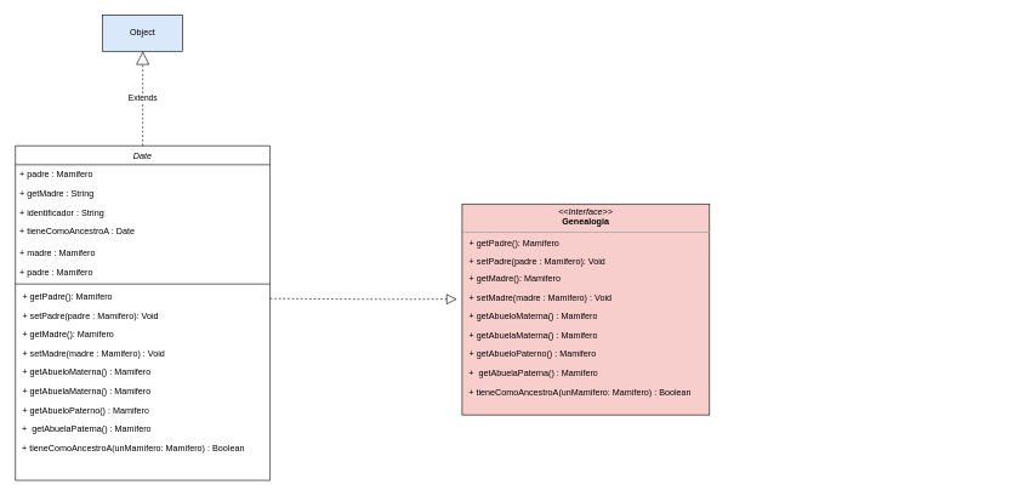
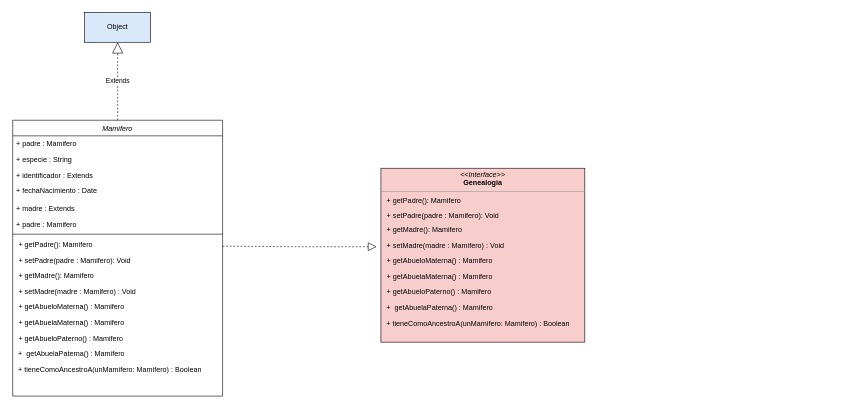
  <mxCell id="0" />
  <mxCell id="1" parent="0" />
- <mxCell id="2" value="Date" style="swimlane;fontStyle=2;align=center;verticalAlign=top;childLayout=stackLayout;horizontal=1;startSize=26;horizontalStack=0;resizeParent=1;resizeLast=0;collapsible=1;marginBottom=0;rounded=0;shadow=0;strokeWidth=1;" parent="1" vertex="1"><mxGeometry x="20" y="200" width="350" height="460" as="geometry"><mxRectangle x="220" y="120" width="160" height="26" as="alternateBounds" /></mxGeometry></mxCell>
+ <mxCell id="2" value="Mamifero" style="swimlane;fontStyle=2;align=center;verticalAlign=top;childLayout=stackLayout;horizontal=1;startSize=26;horizontalStack=0;resizeParent=1;resizeLast=0;collapsible=1;marginBottom=0;rounded=0;shadow=0;strokeWidth=1;" parent="1" vertex="1"><mxGeometry x="20" y="200" width="350" height="460" as="geometry"><mxRectangle x="220" y="120" width="160" height="26" as="alternateBounds" /></mxGeometry></mxCell>
  <mxCell id="3" value="+ padre : Mamifero" style="text;align=left;verticalAlign=top;spacingLeft=4;spacingRight=4;overflow=hidden;rotatable=0;points=[[0,0.5],[1,0.5]];portConstraint=eastwest;rounded=0;shadow=0;html=0;" vertex="1" parent="2"><mxGeometry y="26" width="350" height="26" as="geometry" /></mxCell>
- <mxCell id="4" value="+ getMadre : String" style="text;align=left;verticalAlign=top;spacingLeft=4;spacingRight=4;overflow=hidden;rotatable=0;points=[[0,0.5],[1,0.5]];portConstraint=eastwest;rounded=0;shadow=0;html=0;" parent="2" vertex="1"><mxGeometry y="52" width="350" height="26" as="geometry" /></mxCell>
- <mxCell id="5" value="+ identificador : String" style="text;align=left;verticalAlign=top;spacingLeft=4;spacingRight=4;overflow=hidden;rotatable=0;points=[[0,0.5],[1,0.5]];portConstraint=eastwest;" parent="2" vertex="1"><mxGeometry y="78" width="350" height="26" as="geometry" /></mxCell>
- <mxCell id="6" value="+ tieneComoAncestroA : Date" style="text;align=left;verticalAlign=top;spacingLeft=4;spacingRight=4;overflow=hidden;rotatable=0;points=[[0,0.5],[1,0.5]];portConstraint=eastwest;" parent="2" vertex="1"><mxGeometry y="104" width="350" height="30" as="geometry" /></mxCell>
- <mxCell id="7" value="+ madre : Mamifero" style="text;align=left;verticalAlign=top;spacingLeft=4;spacingRight=4;overflow=hidden;rotatable=0;points=[[0,0.5],[1,0.5]];portConstraint=eastwest;rounded=0;shadow=0;html=0;" vertex="1" parent="2"><mxGeometry y="134" width="350" height="26" as="geometry" /></mxCell>
+ <mxCell id="4" value="+ especie : String" style="text;align=left;verticalAlign=top;spacingLeft=4;spacingRight=4;overflow=hidden;rotatable=0;points=[[0,0.5],[1,0.5]];portConstraint=eastwest;rounded=0;shadow=0;html=0;" parent="2" vertex="1"><mxGeometry y="52" width="350" height="26" as="geometry" /></mxCell>
+ <mxCell id="5" value="+ identificador : Extends" style="text;align=left;verticalAlign=top;spacingLeft=4;spacingRight=4;overflow=hidden;rotatable=0;points=[[0,0.5],[1,0.5]];portConstraint=eastwest;" parent="2" vertex="1"><mxGeometry y="78" width="350" height="26" as="geometry" /></mxCell>
+ <mxCell id="6" value="+ fechaNacimiento : Date" style="text;align=left;verticalAlign=top;spacingLeft=4;spacingRight=4;overflow=hidden;rotatable=0;points=[[0,0.5],[1,0.5]];portConstraint=eastwest;" parent="2" vertex="1"><mxGeometry y="104" width="350" height="30" as="geometry" /></mxCell>
+ <mxCell id="7" value="+ madre : Extends" style="text;align=left;verticalAlign=top;spacingLeft=4;spacingRight=4;overflow=hidden;rotatable=0;points=[[0,0.5],[1,0.5]];portConstraint=eastwest;rounded=0;shadow=0;html=0;" vertex="1" parent="2"><mxGeometry y="134" width="350" height="26" as="geometry" /></mxCell>
  <mxCell id="8" value="+ padre : Mamifero&#10;" style="text;align=left;verticalAlign=top;spacingLeft=4;spacingRight=4;overflow=hidden;rotatable=0;points=[[0,0.5],[1,0.5]];portConstraint=eastwest;rounded=0;shadow=0;html=0;" vertex="1" parent="2"><mxGeometry y="160" width="350" height="26" as="geometry" /></mxCell>
  <mxCell id="9" value="" style="line;html=1;strokeWidth=1;align=left;verticalAlign=middle;spacingTop=-1;spacingLeft=3;spacingRight=3;rotatable=0;labelPosition=right;points=[];portConstraint=eastwest;" parent="2" vertex="1"><mxGeometry y="186" width="350" height="8" as="geometry" /></mxCell>
  <mxCell id="10" value="&lt;p style=&quot;border-color: var(--border-color); margin: 0px 0px 0px 4px;&quot;&gt;+ getPadre(): Mamifero&lt;br style=&quot;border-color: var(--border-color);&quot;&gt;&lt;/p&gt;&lt;div&gt;&lt;br&gt;&lt;/div&gt;" style="text;strokeColor=none;fillColor=none;align=left;verticalAlign=top;spacingLeft=4;spacingRight=4;overflow=hidden;rotatable=0;points=[[0,0.5],[1,0.5]];portConstraint=eastwest;whiteSpace=wrap;html=1;" vertex="1" parent="2"><mxGeometry y="194" width="350" height="26" as="geometry" /></mxCell>
  <mxCell id="11" value="&lt;p style=&quot;border-color: var(--border-color); margin: 0px 0px 0px 4px;&quot;&gt;+ setPadre(padre : Mamifero): Void&lt;/p&gt;" style="text;strokeColor=none;fillColor=none;align=left;verticalAlign=top;spacingLeft=4;spacingRight=4;overflow=hidden;rotatable=0;points=[[0,0.5],[1,0.5]];portConstraint=eastwest;whiteSpace=wrap;html=1;" vertex="1" parent="2"><mxGeometry y="220" width="350" height="26" as="geometry" /></mxCell>
  <mxCell id="12" value="&lt;p style=&quot;border-color: var(--border-color); margin: 0px 0px 0px 4px;&quot;&gt;+ getMadre(): Mamifero&lt;/p&gt;" style="text;strokeColor=none;fillColor=none;align=left;verticalAlign=top;spacingLeft=4;spacingRight=4;overflow=hidden;rotatable=0;points=[[0,0.5],[1,0.5]];portConstraint=eastwest;whiteSpace=wrap;html=1;" vertex="1" parent="2"><mxGeometry y="246" width="350" height="26" as="geometry" /></mxCell>
  <mxCell id="13" value="&lt;p style=&quot;border-color: var(--border-color); margin: 0px 0px 0px 4px;&quot;&gt;+ setMadre(madre : Mamifero) : Void&lt;/p&gt;&lt;div&gt;&lt;br&gt;&lt;/div&gt;" style="text;strokeColor=none;fillColor=none;align=left;verticalAlign=top;spacingLeft=4;spacingRight=4;overflow=hidden;rotatable=0;points=[[0,0.5],[1,0.5]];portConstraint=eastwest;whiteSpace=wrap;html=1;" vertex="1" parent="2"><mxGeometry y="272" width="350" height="26" as="geometry" /></mxCell>
  <mxCell id="14" value="&lt;p style=&quot;border-color: var(--border-color); margin: 0px 0px 0px 4px;&quot;&gt;+ getAbueloMaterna() : Mamifero&lt;br style=&quot;border-color: var(--border-color);&quot;&gt;&lt;/p&gt;&lt;div&gt;&lt;br&gt;&lt;/div&gt;" style="text;strokeColor=none;fillColor=none;align=left;verticalAlign=top;spacingLeft=4;spacingRight=4;overflow=hidden;rotatable=0;points=[[0,0.5],[1,0.5]];portConstraint=eastwest;whiteSpace=wrap;html=1;" vertex="1" parent="2"><mxGeometry y="298" width="350" height="26" as="geometry" /></mxCell>
  <mxCell id="15" value="&lt;p style=&quot;border-color: var(--border-color); margin: 0px 0px 0px 4px;&quot;&gt;+ getAbuelaMaterna() : Mamifero&lt;br style=&quot;border-color: var(--border-color);&quot;&gt;&lt;/p&gt;&lt;div&gt;&lt;br&gt;&lt;/div&gt;" style="text;strokeColor=none;fillColor=none;align=left;verticalAlign=top;spacingLeft=4;spacingRight=4;overflow=hidden;rotatable=0;points=[[0,0.5],[1,0.5]];portConstraint=eastwest;whiteSpace=wrap;html=1;" vertex="1" parent="2"><mxGeometry y="324" width="350" height="26" as="geometry" /></mxCell>
  <mxCell id="16" value="&lt;p style=&quot;border-color: var(--border-color); margin: 0px 0px 0px 4px;&quot;&gt;+ getAbueloPaterno() : Mamifero&lt;/p&gt;&lt;div&gt;&lt;br&gt;&lt;/div&gt;" style="text;strokeColor=none;fillColor=none;align=left;verticalAlign=top;spacingLeft=4;spacingRight=4;overflow=hidden;rotatable=0;points=[[0,0.5],[1,0.5]];portConstraint=eastwest;whiteSpace=wrap;html=1;" vertex="1" parent="2"><mxGeometry y="350" width="350" height="26" as="geometry" /></mxCell>
  <mxCell id="17" value="&amp;nbsp;+ &amp;nbsp;getAbuelaPaterna() : Mamifero" style="text;strokeColor=none;fillColor=none;align=left;verticalAlign=top;spacingLeft=4;spacingRight=4;overflow=hidden;rotatable=0;points=[[0,0.5],[1,0.5]];portConstraint=eastwest;whiteSpace=wrap;html=1;" vertex="1" parent="2"><mxGeometry y="376" width="350" height="26" as="geometry" /></mxCell>
  <mxCell id="18" value="&amp;nbsp;+ tieneComoAncestroA(unMamifero: Mamifero) : Boolean" style="text;strokeColor=none;fillColor=none;align=left;verticalAlign=top;spacingLeft=4;spacingRight=4;overflow=hidden;rotatable=0;points=[[0,0.5],[1,0.5]];portConstraint=eastwest;whiteSpace=wrap;html=1;" vertex="1" parent="2"><mxGeometry y="402" width="350" height="26" as="geometry" /></mxCell>
  <mxCell id="19" value="" style="group" vertex="1" connectable="0" parent="1"><mxGeometry x="634" y="280" width="750" height="315" as="geometry" /></mxCell>
  <mxCell id="20" value="&lt;p style=&quot;margin:0px;margin-top:4px;text-align:center;&quot;&gt;&lt;i&gt;&amp;lt;&amp;lt;Interface&amp;gt;&amp;gt;&lt;/i&gt;&lt;br&gt;&lt;b&gt;Genealogia&lt;/b&gt;&lt;/p&gt;&lt;hr size=&quot;1&quot;&gt;&lt;p style=&quot;margin:0px;margin-left:4px;&quot;&gt;&lt;br&gt;&lt;/p&gt;" style="verticalAlign=top;align=left;overflow=fill;fontSize=12;fontFamily=Helvetica;html=1;whiteSpace=wrap;fillColor=#f8cecc;" vertex="1" parent="19"><mxGeometry width="340" height="290" as="geometry" /></mxCell>
  <mxCell id="21" value="&lt;p style=&quot;border-color: var(--border-color); margin: 0px 0px 0px 4px;&quot;&gt;+ getAbuelaMaterna() : Mamifero&lt;br style=&quot;border-color: var(--border-color);&quot;&gt;&lt;/p&gt;&lt;div&gt;&lt;br&gt;&lt;/div&gt;" style="text;strokeColor=none;fillColor=none;align=left;verticalAlign=top;spacingLeft=4;spacingRight=4;overflow=hidden;rotatable=0;points=[[0,0.5],[1,0.5]];portConstraint=eastwest;whiteSpace=wrap;html=1;" vertex="1" parent="19"><mxGeometry y="167" width="210" height="26" as="geometry" /></mxCell>
  <mxCell id="22" value="&lt;p style=&quot;border-color: var(--border-color); margin: 0px 0px 0px 4px;&quot;&gt;+ getAbueloPaterno() : Mamifero&lt;/p&gt;&lt;div&gt;&lt;br&gt;&lt;/div&gt;" style="text;strokeColor=none;fillColor=none;align=left;verticalAlign=top;spacingLeft=4;spacingRight=4;overflow=hidden;rotatable=0;points=[[0,0.5],[1,0.5]];portConstraint=eastwest;whiteSpace=wrap;html=1;" vertex="1" parent="19"><mxGeometry y="193" width="200" height="26" as="geometry" /></mxCell>
  <mxCell id="23" value="&amp;nbsp;+ &amp;nbsp;getAbuelaPaterna() : Mamifero" style="text;strokeColor=none;fillColor=none;align=left;verticalAlign=top;spacingLeft=4;spacingRight=4;overflow=hidden;rotatable=0;points=[[0,0.5],[1,0.5]];portConstraint=eastwest;whiteSpace=wrap;html=1;" vertex="1" parent="19"><mxGeometry y="219" width="210" height="26" as="geometry" /></mxCell>
  <mxCell id="24" value="&lt;p style=&quot;border-color: var(--border-color); margin: 0px 0px 0px 4px;&quot;&gt;+ getPadre(): Mamifero&lt;br style=&quot;border-color: var(--border-color);&quot;&gt;&lt;/p&gt;&lt;div&gt;&lt;br&gt;&lt;/div&gt;" style="text;strokeColor=none;fillColor=none;align=left;verticalAlign=top;spacingLeft=4;spacingRight=4;overflow=hidden;rotatable=0;points=[[0,0.5],[1,0.5]];portConstraint=eastwest;whiteSpace=wrap;html=1;" vertex="1" parent="19"><mxGeometry y="40" width="310" height="26" as="geometry" /></mxCell>
  <mxCell id="25" value="&lt;p style=&quot;border-color: var(--border-color); margin: 0px 0px 0px 4px;&quot;&gt;+ setPadre(padre : Mamifero): Void&lt;/p&gt;" style="text;strokeColor=none;fillColor=none;align=left;verticalAlign=top;spacingLeft=4;spacingRight=4;overflow=hidden;rotatable=0;points=[[0,0.5],[1,0.5]];portConstraint=eastwest;whiteSpace=wrap;html=1;" vertex="1" parent="19"><mxGeometry y="66" width="320" height="26" as="geometry" /></mxCell>
  <mxCell id="26" value="&lt;p style=&quot;border-color: var(--border-color); margin: 0px 0px 0px 4px;&quot;&gt;+ getMadre(): Mamifero&lt;/p&gt;" style="text;strokeColor=none;fillColor=none;align=left;verticalAlign=top;spacingLeft=4;spacingRight=4;overflow=hidden;rotatable=0;points=[[0,0.5],[1,0.5]];portConstraint=eastwest;whiteSpace=wrap;html=1;" vertex="1" parent="19"><mxGeometry y="89" width="290" height="26" as="geometry" /></mxCell>
  <mxCell id="27" value="&lt;p style=&quot;border-color: var(--border-color); margin: 0px 0px 0px 4px;&quot;&gt;+ setMadre(madre : Mamifero) : Void&lt;/p&gt;&lt;div&gt;&lt;br&gt;&lt;/div&gt;" style="text;strokeColor=none;fillColor=none;align=left;verticalAlign=top;spacingLeft=4;spacingRight=4;overflow=hidden;rotatable=0;points=[[0,0.5],[1,0.5]];portConstraint=eastwest;whiteSpace=wrap;html=1;" vertex="1" parent="19"><mxGeometry y="115" width="320" height="26" as="geometry" /></mxCell>
  <mxCell id="28" value="&lt;p style=&quot;border-color: var(--border-color); margin: 0px 0px 0px 4px;&quot;&gt;+ getAbueloMaterna() : Mamifero&lt;br style=&quot;border-color: var(--border-color);&quot;&gt;&lt;/p&gt;&lt;div&gt;&lt;br&gt;&lt;/div&gt;" style="text;strokeColor=none;fillColor=none;align=left;verticalAlign=top;spacingLeft=4;spacingRight=4;overflow=hidden;rotatable=0;points=[[0,0.5],[1,0.5]];portConstraint=eastwest;whiteSpace=wrap;html=1;" vertex="1" parent="19"><mxGeometry y="141" width="210" height="26" as="geometry" /></mxCell>
  <mxCell id="29" value="&amp;nbsp;+ tieneComoAncestroA(unMamifero: Mamifero) : Boolean" style="text;strokeColor=none;fillColor=none;align=left;verticalAlign=top;spacingLeft=4;spacingRight=4;overflow=hidden;rotatable=0;points=[[0,0.5],[1,0.5]];portConstraint=eastwest;whiteSpace=wrap;html=1;" vertex="1" parent="19"><mxGeometry y="245" width="330" height="26" as="geometry" /></mxCell>
  <mxCell id="30" value="" style="endArrow=block;dashed=1;endFill=0;endSize=12;html=1;rounded=0;entryX=-0.009;entryY=0.072;entryDx=0;entryDy=0;entryPerimeter=0;" edge="1" parent="1"><mxGeometry width="160" relative="1" as="geometry"><mxPoint x="370" y="410" as="sourcePoint" /><mxPoint x="626.94" y="410.88" as="targetPoint" /><Array as="points"><mxPoint x="500" y="411" /></Array></mxGeometry></mxCell>
  <mxCell id="31" value="`" style="text;html=1;align=center;verticalAlign=middle;resizable=0;points=[];autosize=1;strokeColor=none;fillColor=none;" vertex="1" parent="1"><mxGeometry x="180" y="48" width="30" height="30" as="geometry" /></mxCell>
  <mxCell id="32" value="Object" style="html=1;whiteSpace=wrap;fillColor=#dae8fc;" vertex="1" parent="1"><mxGeometry x="140" y="20" width="110" height="50" as="geometry" /></mxCell>
  <mxCell id="33" value="Extends" style="endArrow=block;endSize=16;endFill=0;html=1;rounded=0;entryX=0.5;entryY=1;entryDx=0;entryDy=0;exitX=0.5;exitY=0;exitDx=0;exitDy=0;dashed=1;" edge="1" parent="1" source="2" target="32"><mxGeometry width="160" relative="1" as="geometry"><mxPoint x="115" y="150" as="sourcePoint" /><mxPoint x="275" y="150" as="targetPoint" /></mxGeometry></mxCell>
